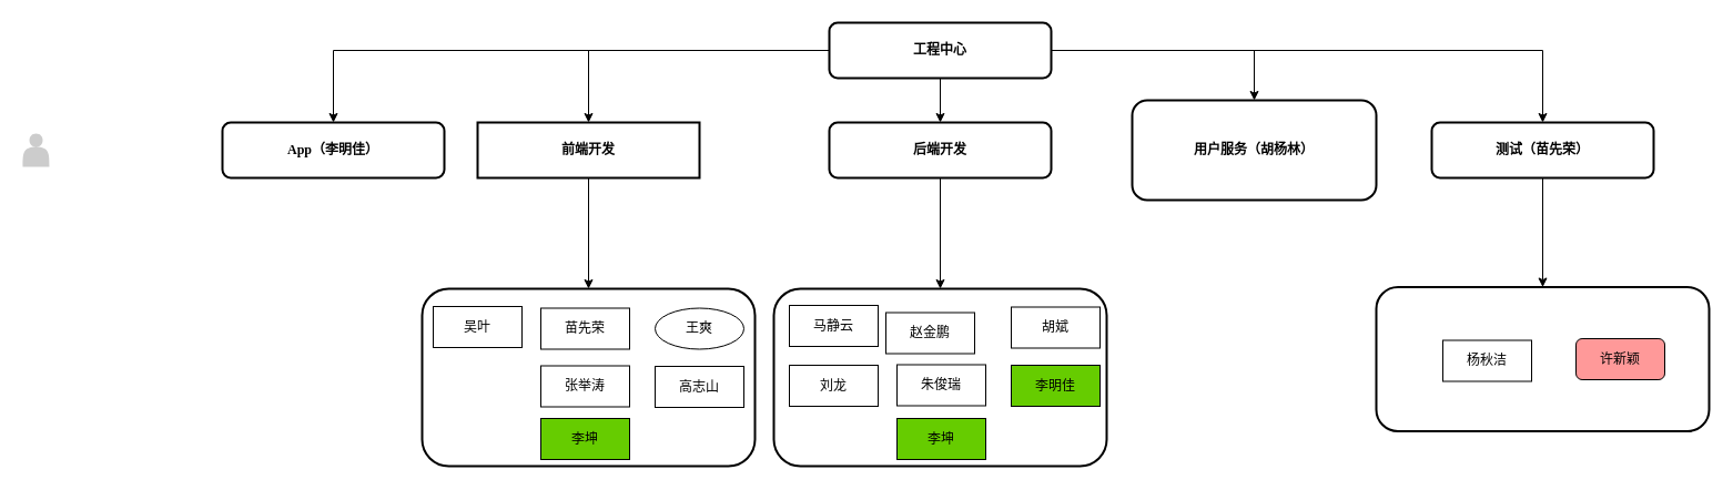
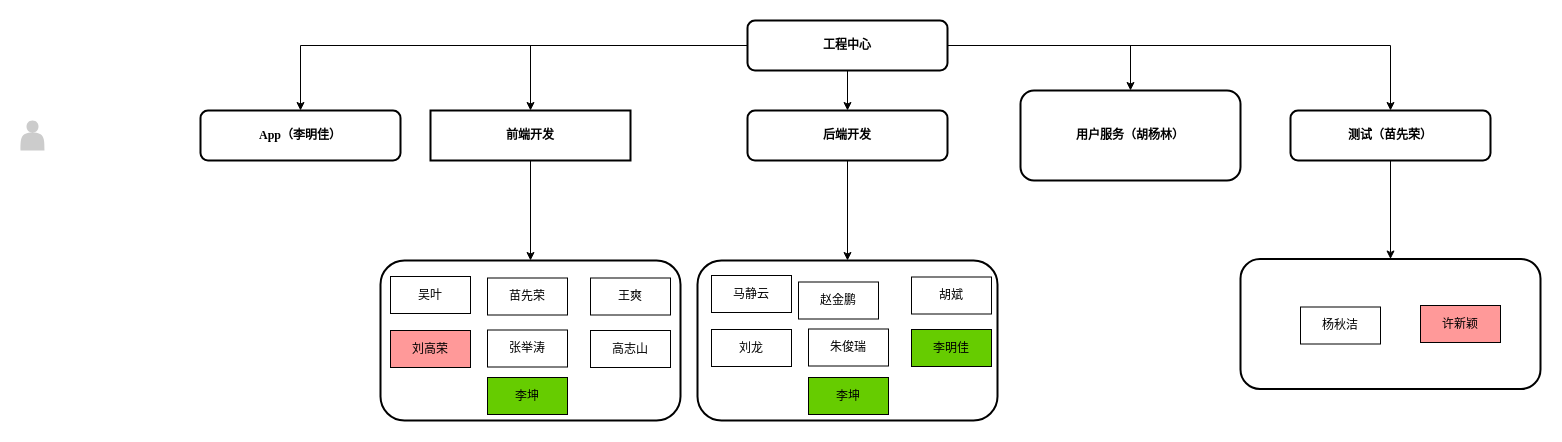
  <mxCell id="0" />
  <mxCell id="1" parent="0" />
  <mxCell id="2" style="edgeStyle=orthogonalEdgeStyle;rounded=0;orthogonalLoop=1;jettySize=auto;html=1;exitX=0.5;exitY=1;exitDx=0;exitDy=0;" edge="1" parent="1" source="3" target="13"><mxGeometry relative="1" as="geometry" /></mxCell>
  <mxCell id="3" value="前端开发" style="whiteSpace=wrap;html=1;shadow=0;comic=0;strokeWidth=2;fontFamily=Verdana;align=center;fontSize=12;fontStyle=1;rounded=0;" parent="1" vertex="1"><mxGeometry x="430" y="110" width="200" height="50" as="geometry" /></mxCell>
  <mxCell id="4" style="edgeStyle=orthogonalEdgeStyle;rounded=0;orthogonalLoop=1;jettySize=auto;html=1;entryX=0.5;entryY=0;entryDx=0;entryDy=0;" edge="1" parent="1" source="5" target="23"><mxGeometry relative="1" as="geometry" /></mxCell>
  <mxCell id="5" value="后端开发" style="whiteSpace=wrap;html=1;rounded=1;shadow=0;comic=0;strokeWidth=2;fontFamily=Verdana;align=center;fontSize=12;fontStyle=1" parent="1" vertex="1"><mxGeometry x="747" y="110" width="200" height="50" as="geometry" /></mxCell>
  <mxCell id="6" style="edgeStyle=orthogonalEdgeStyle;rounded=0;orthogonalLoop=1;jettySize=auto;html=1;exitX=1;exitY=0.5;exitDx=0;exitDy=0;" edge="1" parent="1" source="11" target="12"><mxGeometry relative="1" as="geometry" /></mxCell>
  <mxCell id="7" style="edgeStyle=orthogonalEdgeStyle;rounded=0;orthogonalLoop=1;jettySize=auto;html=1;" edge="1" parent="1" source="11" target="15"><mxGeometry relative="1" as="geometry" /></mxCell>
  <mxCell id="8" style="edgeStyle=orthogonalEdgeStyle;rounded=0;orthogonalLoop=1;jettySize=auto;html=1;entryX=0.5;entryY=0;entryDx=0;entryDy=0;" edge="1" parent="1" source="11" target="3"><mxGeometry relative="1" as="geometry" /></mxCell>
  <mxCell id="9" style="edgeStyle=orthogonalEdgeStyle;rounded=0;orthogonalLoop=1;jettySize=auto;html=1;exitX=0.5;exitY=1;exitDx=0;exitDy=0;entryX=0.5;entryY=0;entryDx=0;entryDy=0;" edge="1" parent="1" source="11" target="5"><mxGeometry relative="1" as="geometry" /></mxCell>
  <mxCell id="10" style="edgeStyle=orthogonalEdgeStyle;rounded=0;orthogonalLoop=1;jettySize=auto;html=1;exitX=0;exitY=0.5;exitDx=0;exitDy=0;entryX=0.5;entryY=0;entryDx=0;entryDy=0;" edge="1" parent="1" source="11" target="22"><mxGeometry relative="1" as="geometry" /></mxCell>
  <mxCell id="11" value="工程中心" style="whiteSpace=wrap;html=1;rounded=1;shadow=0;comic=0;strokeWidth=2;fontFamily=Verdana;align=center;fontSize=12;fontStyle=1" parent="1" vertex="1"><mxGeometry x="747" y="20" width="200" height="50" as="geometry" /></mxCell>
  <mxCell id="12" value="用户服务（胡杨林）" style="whiteSpace=wrap;html=1;rounded=1;shadow=0;comic=0;strokeWidth=2;fontFamily=Verdana;align=center;fontSize=12;fontStyle=1" parent="1" vertex="1"><mxGeometry x="1020" y="90" width="220" height="90" as="geometry" /></mxCell>
  <mxCell id="13" value="" style="whiteSpace=wrap;html=1;rounded=1;shadow=0;comic=0;strokeWidth=2;fontFamily=Verdana;align=center;fontSize=10;" vertex="1" parent="1"><mxGeometry x="380" y="260" width="300" height="160" as="geometry" /></mxCell>
  <mxCell id="14" style="edgeStyle=orthogonalEdgeStyle;rounded=0;orthogonalLoop=1;jettySize=auto;html=1;exitX=0.5;exitY=1;exitDx=0;exitDy=0;entryX=0.5;entryY=0;entryDx=0;entryDy=0;" edge="1" parent="1" source="15" target="30"><mxGeometry relative="1" as="geometry" /></mxCell>
  <mxCell id="15" value="测试（苗先荣）" style="whiteSpace=wrap;html=1;rounded=1;shadow=0;comic=0;strokeWidth=2;fontFamily=Verdana;align=center;fontSize=12;fontStyle=1" vertex="1" parent="1"><mxGeometry x="1290" y="110" width="200" height="50" as="geometry" /></mxCell>
  <mxCell id="16" value="吴叶" style="rounded=0;whiteSpace=wrap;html=1;" vertex="1" parent="1"><mxGeometry x="390" y="276" width="80" height="37" as="geometry" /></mxCell>
- <mxCell id="17" value="王爽" style="ellipse;whiteSpace=wrap;html=1;" vertex="1" parent="1"><mxGeometry x="590" y="277.5" width="80" height="37" as="geometry" /></mxCell>
+ <mxCell id="17" value="王爽" style="rounded=0;whiteSpace=wrap;html=1;" vertex="1" parent="1"><mxGeometry x="590" y="277.5" width="80" height="37" as="geometry" /></mxCell>
  <mxCell id="18" value="苗先荣" style="rounded=0;whiteSpace=wrap;html=1;" vertex="1" parent="1"><mxGeometry x="487" y="277.5" width="80" height="37" as="geometry" /></mxCell>
  <mxCell id="19" value="张举涛" style="rounded=0;whiteSpace=wrap;html=1;" vertex="1" parent="1"><mxGeometry x="487" y="329.5" width="80" height="37" as="geometry" /></mxCell>
  <mxCell id="20" value="高志山" style="rounded=0;whiteSpace=wrap;html=1;" vertex="1" parent="1"><mxGeometry x="590" y="330" width="80" height="37" as="geometry" /></mxCell>
+ <mxCell id="21" value="刘高荣" style="rounded=0;whiteSpace=wrap;html=1;fillColor=#FF9999;" vertex="1" parent="1"><mxGeometry x="390" y="330" width="80" height="37" as="geometry" /></mxCell>
  <mxCell id="22" value="App（李明佳）" style="whiteSpace=wrap;html=1;rounded=1;shadow=0;comic=0;strokeWidth=2;fontFamily=Verdana;align=center;fontSize=12;fontStyle=1" vertex="1" parent="1"><mxGeometry x="200" y="110" width="200" height="50" as="geometry" /></mxCell>
  <mxCell id="23" value="" style="whiteSpace=wrap;html=1;rounded=1;shadow=0;comic=0;strokeWidth=2;fontFamily=Verdana;align=center;fontSize=10;" vertex="1" parent="1"><mxGeometry x="697" y="260" width="300" height="160" as="geometry" /></mxCell>
  <mxCell id="24" value="马静云" style="rounded=0;whiteSpace=wrap;html=1;" vertex="1" parent="1"><mxGeometry x="711" y="275" width="80" height="37" as="geometry" /></mxCell>
  <mxCell id="25" value="胡斌" style="rounded=0;whiteSpace=wrap;html=1;" vertex="1" parent="1"><mxGeometry x="911" y="276.5" width="80" height="37" as="geometry" /></mxCell>
  <mxCell id="26" value="赵金鹏" style="rounded=0;whiteSpace=wrap;html=1;" vertex="1" parent="1"><mxGeometry x="798" y="281.5" width="80" height="37" as="geometry" /></mxCell>
  <mxCell id="27" value="朱俊瑞" style="rounded=0;whiteSpace=wrap;html=1;" vertex="1" parent="1"><mxGeometry x="808" y="328.5" width="80" height="37" as="geometry" /></mxCell>
  <mxCell id="28" value="李明佳" style="rounded=0;whiteSpace=wrap;html=1;fillColor=#66CC00;" vertex="1" parent="1"><mxGeometry x="911" y="329" width="80" height="37" as="geometry" /></mxCell>
  <mxCell id="29" value="刘龙" style="rounded=0;whiteSpace=wrap;html=1;fillColor=#FFFFFF;" vertex="1" parent="1"><mxGeometry x="711" y="329" width="80" height="37" as="geometry" /></mxCell>
  <mxCell id="30" value="" style="whiteSpace=wrap;html=1;rounded=1;shadow=0;comic=0;strokeWidth=2;fontFamily=Verdana;align=center;fontSize=10;" vertex="1" parent="1"><mxGeometry x="1240" y="258.5" width="300" height="130" as="geometry" /></mxCell>
  <mxCell id="31" value="杨秋洁" style="rounded=0;whiteSpace=wrap;html=1;" vertex="1" parent="1"><mxGeometry x="1300" y="306.5" width="80" height="37" as="geometry" /></mxCell>
- <mxCell id="32" value="许新颖" style="whiteSpace=wrap;html=1;fillColor=#FF9999;rounded=1;" vertex="1" parent="1"><mxGeometry x="1420" y="305" width="80" height="37" as="geometry" /></mxCell>
+ <mxCell id="32" value="许新颖" style="rounded=0;whiteSpace=wrap;html=1;fillColor=#FF9999;" vertex="1" parent="1"><mxGeometry x="1420" y="305" width="80" height="37" as="geometry" /></mxCell>
  <mxCell id="33" value="李坤" style="rounded=0;whiteSpace=wrap;html=1;fillColor=#66CC00;" vertex="1" parent="1"><mxGeometry x="808" y="377" width="80" height="37" as="geometry" /></mxCell>
  <mxCell id="34" value="李坤" style="rounded=0;whiteSpace=wrap;html=1;fillColor=#66CC00;" vertex="1" parent="1"><mxGeometry x="487" y="377" width="80" height="37" as="geometry" /></mxCell>
  <mxCell id="35" value="" style="shape=actor;whiteSpace=wrap;html=1;rounded=0;shadow=0;comic=0;strokeWidth=1;fillColor=#CCCCCC;fontFamily=Verdana;align=center;strokeColor=none;fontSize=12;fontStyle=1" vertex="1" parent="1"><mxGeometry x="20" y="120" width="24" height="30" as="geometry" /></mxCell>
